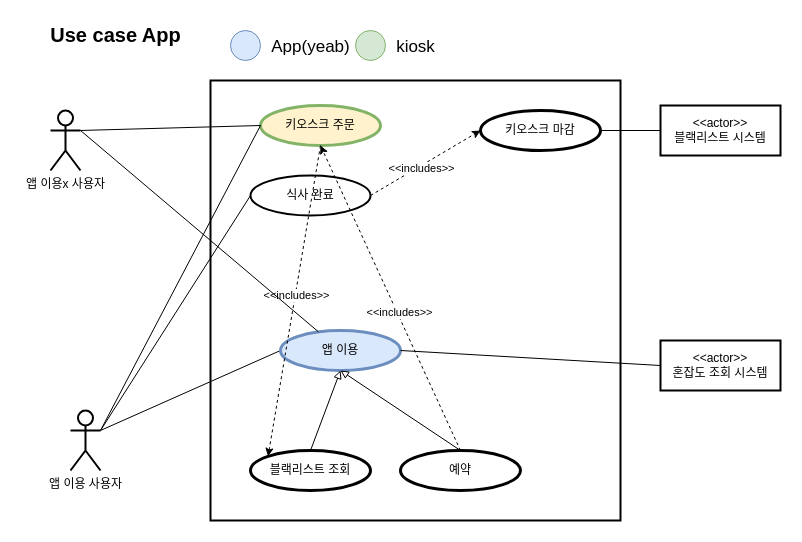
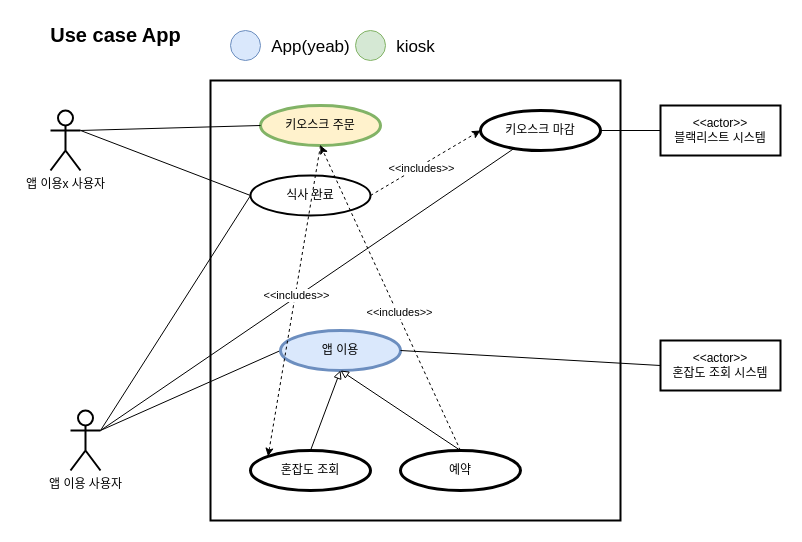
  <mxCell id="0" />
  <mxCell id="1" parent="0" />
  <mxCell id="2" value="식사 완료" style="ellipse;whiteSpace=wrap;html=1;strokeWidth=2;" parent="1" vertex="1"><mxGeometry x="250" y="175" width="120" height="40" as="geometry" /></mxCell>
  <mxCell id="3" value="" style="rounded=0;orthogonalLoop=1;jettySize=auto;html=1;entryX=0;entryY=0.5;entryDx=0;entryDy=0;endArrow=none;endFill=0;exitX=1;exitY=0.333;exitDx=0;exitDy=0;exitPerimeter=0;" parent="1" source="4" target="6" edge="1"><mxGeometry relative="1" as="geometry"><mxPoint x="140" y="450" as="sourcePoint" /></mxGeometry></mxCell>
  <mxCell id="4" value="앱 이용 사용자" style="shape=umlActor;verticalLabelPosition=bottom;verticalAlign=top;html=1;outlineConnect=0;strokeWidth=2;" parent="1" vertex="1"><mxGeometry x="70" y="410" width="30" height="60" as="geometry" /></mxCell>
  <mxCell id="5" value="" style="rounded=0;whiteSpace=wrap;html=1;fillColor=none;strokeWidth=2;" parent="1" vertex="1"><mxGeometry x="210" y="80" width="410" height="440" as="geometry" /></mxCell>
  <mxCell id="6" value="앱 이용" style="ellipse;whiteSpace=wrap;html=1;strokeWidth=3;fillColor=#dae8fc;strokeColor=#6c8ebf;" parent="1" vertex="1"><mxGeometry x="280" y="330" width="120" height="40" as="geometry" /></mxCell>
  <mxCell id="7" value="예약" style="ellipse;whiteSpace=wrap;html=1;strokeWidth=3;fillColor=none;" parent="1" vertex="1"><mxGeometry x="400" y="450" width="120" height="40" as="geometry" /></mxCell>
- <mxCell id="8" value="블랙리스트 조회" style="ellipse;whiteSpace=wrap;html=1;strokeWidth=3;fillColor=none;" parent="1" vertex="1"><mxGeometry x="250" y="450" width="120" height="40" as="geometry" /></mxCell>
+ <mxCell id="8" value="혼잡도 조회" style="ellipse;whiteSpace=wrap;html=1;strokeWidth=3;fillColor=none;" parent="1" vertex="1"><mxGeometry x="250" y="450" width="120" height="40" as="geometry" /></mxCell>
  <mxCell id="9" value="" style="endArrow=block;html=1;rounded=0;entryX=0.5;entryY=1;entryDx=0;entryDy=0;exitX=0.5;exitY=0;exitDx=0;exitDy=0;endFill=0;" parent="1" source="7" target="6" edge="1"><mxGeometry width="50" height="50" relative="1" as="geometry"><mxPoint x="290" y="420" as="sourcePoint" /><mxPoint x="340" y="370" as="targetPoint" /></mxGeometry></mxCell>
  <mxCell id="10" value="" style="endArrow=block;html=1;rounded=0;entryX=0.5;entryY=1;entryDx=0;entryDy=0;exitX=0.5;exitY=0;exitDx=0;exitDy=0;endFill=0;" parent="1" source="8" target="6" edge="1"><mxGeometry width="50" height="50" relative="1" as="geometry"><mxPoint x="310" y="460" as="sourcePoint" /><mxPoint x="380" y="410" as="targetPoint" /></mxGeometry></mxCell>
  <mxCell id="11" value="키오스크 주문" style="ellipse;whiteSpace=wrap;html=1;strokeWidth=3;fillColor=#fff2cc;strokeColor=#82b366;" parent="1" vertex="1"><mxGeometry x="260" y="105" width="120" height="40" as="geometry" /></mxCell>
- <mxCell id="12" value="" style="rounded=0;orthogonalLoop=1;jettySize=auto;html=1;endArrow=none;endFill=0;exitX=1;exitY=0.333;exitDx=0;exitDy=0;exitPerimeter=0;entryX=0;entryY=0.5;entryDx=0;entryDy=0;" parent="1" source="4" target="11" edge="1"><mxGeometry relative="1" as="geometry"><mxPoint x="150" y="463.514" as="sourcePoint" /><mxPoint x="320" y="390" as="targetPoint" /></mxGeometry></mxCell>
+ <mxCell id="12" value="" style="rounded=0;orthogonalLoop=1;jettySize=auto;html=1;endArrow=none;endFill=0;exitX=1;exitY=0.333;exitDx=0;exitDy=0;exitPerimeter=0;" parent="1" source="4" target="14" edge="1"><mxGeometry relative="1" as="geometry"><mxPoint x="150" y="463.514" as="sourcePoint" /><mxPoint x="320" y="390" as="targetPoint" /></mxGeometry></mxCell>
  <mxCell id="13" value="&amp;lt;&amp;lt;actor&amp;gt;&amp;gt;&lt;br&gt;블랙리스트 시스템" style="rounded=0;whiteSpace=wrap;html=1;strokeWidth=2;fillColor=none;" parent="1" vertex="1"><mxGeometry x="660" y="105" width="120" height="50" as="geometry" /></mxCell>
  <mxCell id="14" value="키오스크 마감" style="ellipse;whiteSpace=wrap;html=1;strokeWidth=3;fillColor=none;" parent="1" vertex="1"><mxGeometry x="480" y="110" width="120" height="40" as="geometry" /></mxCell>
  <mxCell id="15" value="" style="endArrow=none;html=1;rounded=0;entryX=0;entryY=0.5;entryDx=0;entryDy=0;exitX=1;exitY=0.5;exitDx=0;exitDy=0;" parent="1" source="14" target="13" edge="1"><mxGeometry width="50" height="50" relative="1" as="geometry"><mxPoint x="270" y="320" as="sourcePoint" /><mxPoint x="320" y="270" as="targetPoint" /></mxGeometry></mxCell>
  <mxCell id="16" value="" style="rounded=0;orthogonalLoop=1;jettySize=auto;html=1;endArrow=none;endFill=0;entryX=0;entryY=0.5;entryDx=0;entryDy=0;exitX=1;exitY=0.333;exitDx=0;exitDy=0;exitPerimeter=0;" parent="1" source="4" target="2" edge="1"><mxGeometry relative="1" as="geometry"><mxPoint x="140" y="450" as="sourcePoint" /><mxPoint x="284" y="140" as="targetPoint" /></mxGeometry></mxCell>
  <mxCell id="17" value="" style="endArrow=classic;html=1;rounded=0;entryX=0;entryY=0.5;entryDx=0;entryDy=0;exitX=1;exitY=0.5;exitDx=0;exitDy=0;dashed=1;" parent="1" source="2" target="14" edge="1"><mxGeometry width="50" height="50" relative="1" as="geometry"><mxPoint x="270" y="320" as="sourcePoint" /><mxPoint x="320" y="270" as="targetPoint" /></mxGeometry></mxCell>
  <mxCell id="18" value="&amp;lt;&amp;lt;includes&amp;gt;&amp;gt;" style="edgeLabel;html=1;align=center;verticalAlign=middle;resizable=0;points=[];" parent="17" vertex="1" connectable="0"><mxGeometry x="-0.327" relative="1" as="geometry"><mxPoint x="13" y="-6" as="offset" /></mxGeometry></mxCell>
  <mxCell id="19" value="" style="endArrow=classic;html=1;rounded=0;dashed=1;exitX=0.5;exitY=1;exitDx=0;exitDy=0;entryX=0;entryY=0;entryDx=0;entryDy=0;" parent="1" source="11" target="8" edge="1"><mxGeometry width="50" height="50" relative="1" as="geometry"><mxPoint x="280" y="310" as="sourcePoint" /><mxPoint x="330" y="260" as="targetPoint" /></mxGeometry></mxCell>
  <mxCell id="20" value="&amp;lt;&amp;lt;includes&amp;gt;&amp;gt;" style="edgeLabel;html=1;align=center;verticalAlign=middle;resizable=0;points=[];" parent="19" vertex="1" connectable="0"><mxGeometry x="-0.042" y="1" relative="1" as="geometry"><mxPoint as="offset" /></mxGeometry></mxCell>
  <mxCell id="21" value="" style="endArrow=classic;html=1;rounded=0;dashed=1;entryX=0.5;entryY=1;entryDx=0;entryDy=0;exitX=0.5;exitY=0;exitDx=0;exitDy=0;" parent="1" source="7" target="11" edge="1"><mxGeometry width="50" height="50" relative="1" as="geometry"><mxPoint x="280" y="330" as="sourcePoint" /><mxPoint x="330" y="280" as="targetPoint" /></mxGeometry></mxCell>
  <mxCell id="22" value="&amp;lt;&amp;lt;includes&amp;gt;&amp;gt;" style="edgeLabel;html=1;align=center;verticalAlign=middle;resizable=0;points=[];" parent="21" vertex="1" connectable="0"><mxGeometry x="-0.092" y="-2" relative="1" as="geometry"><mxPoint as="offset" /></mxGeometry></mxCell>
  <mxCell id="23" value="앱 이용x 사용자" style="shape=umlActor;verticalLabelPosition=bottom;verticalAlign=top;html=1;outlineConnect=0;strokeWidth=2;" parent="1" vertex="1"><mxGeometry x="50" y="110" width="30" height="60" as="geometry" /></mxCell>
  <mxCell id="24" value="" style="endArrow=none;html=1;rounded=0;entryX=0;entryY=0.5;entryDx=0;entryDy=0;exitX=1;exitY=0.333;exitDx=0;exitDy=0;exitPerimeter=0;" parent="1" source="23" target="11" edge="1"><mxGeometry width="50" height="50" relative="1" as="geometry"><mxPoint x="230" y="200" as="sourcePoint" /><mxPoint x="280" y="150" as="targetPoint" /></mxGeometry></mxCell>
- <mxCell id="25" value="" style="endArrow=none;html=1;rounded=0;exitX=1;exitY=0.333;exitDx=0;exitDy=0;exitPerimeter=0;" parent="1" source="23" target="6" edge="1"><mxGeometry width="50" height="50" relative="1" as="geometry"><mxPoint x="90" y="140" as="sourcePoint" /><mxPoint x="250" y="140" as="targetPoint" /></mxGeometry></mxCell>
+ <mxCell id="25" value="" style="endArrow=none;html=1;rounded=0;entryX=0;entryY=0.5;entryDx=0;entryDy=0;exitX=1;exitY=0.333;exitDx=0;exitDy=0;exitPerimeter=0;" parent="1" source="23" target="2" edge="1"><mxGeometry width="50" height="50" relative="1" as="geometry"><mxPoint x="90" y="140" as="sourcePoint" /><mxPoint x="250" y="140" as="targetPoint" /></mxGeometry></mxCell>
  <mxCell id="26" value="&amp;lt;&amp;lt;actor&amp;gt;&amp;gt;&lt;br&gt;혼잡도 조회 시스템" style="rounded=0;whiteSpace=wrap;html=1;strokeWidth=2;fillColor=none;" parent="1" vertex="1"><mxGeometry x="660" y="340" width="120" height="50" as="geometry" /></mxCell>
  <mxCell id="27" value="" style="endArrow=none;html=1;rounded=0;entryX=0;entryY=0.5;entryDx=0;entryDy=0;exitX=1;exitY=0.5;exitDx=0;exitDy=0;" parent="1" source="6" target="26" edge="1"><mxGeometry width="50" height="50" relative="1" as="geometry"><mxPoint x="360" y="340" as="sourcePoint" /><mxPoint x="410" y="290" as="targetPoint" /></mxGeometry></mxCell>
  <mxCell id="28" value="&lt;b&gt;&lt;font style=&quot;font-size: 20px&quot;&gt;Use case App&lt;/font&gt;&lt;/b&gt;" style="text;html=1;align=center;verticalAlign=middle;resizable=0;points=[];autosize=1;strokeColor=none;fillColor=none;fontSize=18;" parent="1" vertex="1"><mxGeometry x="20" y="20" width="190" height="30" as="geometry" /></mxCell>
  <mxCell id="29" value="" style="ellipse;whiteSpace=wrap;html=1;aspect=fixed;fontSize=20;strokeWidth=1;fillColor=#dae8fc;strokeColor=#6c8ebf;" parent="1" vertex="1"><mxGeometry x="230" y="30" width="30" height="30" as="geometry" /></mxCell>
  <mxCell id="30" value="&lt;span style=&quot;font-size: 17px&quot;&gt;App(yeab)&lt;/span&gt;" style="text;html=1;align=center;verticalAlign=middle;resizable=0;points=[];autosize=1;strokeColor=none;fillColor=none;fontSize=20;" parent="1" vertex="1"><mxGeometry x="265" y="30" width="90" height="30" as="geometry" /></mxCell>
  <mxCell id="31" value="" style="ellipse;whiteSpace=wrap;html=1;aspect=fixed;fontSize=20;strokeWidth=1;fillColor=#d5e8d4;strokeColor=#82b366;" parent="1" vertex="1"><mxGeometry x="355" y="30" width="30" height="30" as="geometry" /></mxCell>
  <mxCell id="32" value="&lt;span style=&quot;font-size: 17px&quot;&gt;kiosk&lt;/span&gt;" style="text;html=1;align=center;verticalAlign=middle;resizable=0;points=[];autosize=1;strokeColor=none;fillColor=none;fontSize=20;" parent="1" vertex="1"><mxGeometry x="390" y="30" width="50" height="30" as="geometry" /></mxCell>
